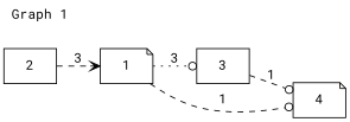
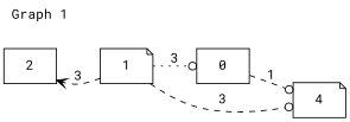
  digraph {
    fontname="Roboto Mono"
    label="Graph 1"
    labeljust=left
    labelloc=top
    rankdir=LR
    node [fontname="Roboto Mono" shape=box]
    edge [arrowhead=odot fontname="Roboto Mono" style=dashed weight=3]
    2
    1 [shape=note]
-   3
+   3 [label=0]
    4 [shape=note]
-   2 -> 1 [arrowhead=vee label=3]
+   1 -> 2 [arrowhead=vee label=3]
    1 -> 3 [label=3 style=dotted]
-   1 -> 4 [label=1 weight=1]
+   1 -> 4 [label=3 weight=1]
    3 -> 4 [label=1 weight=1]
  }
